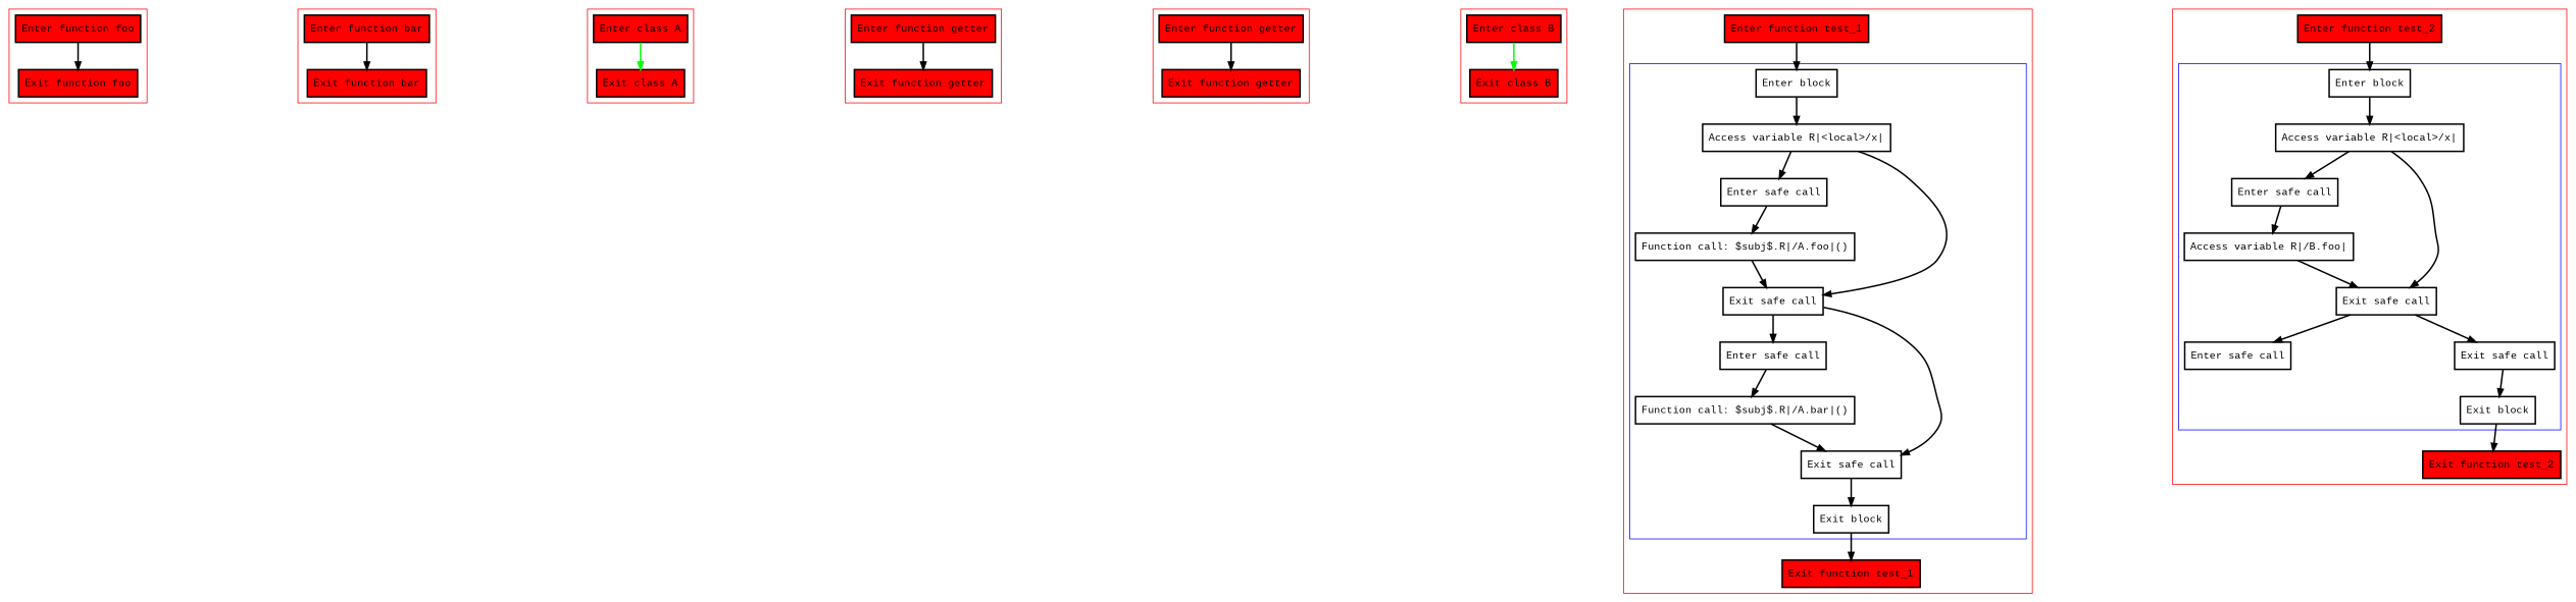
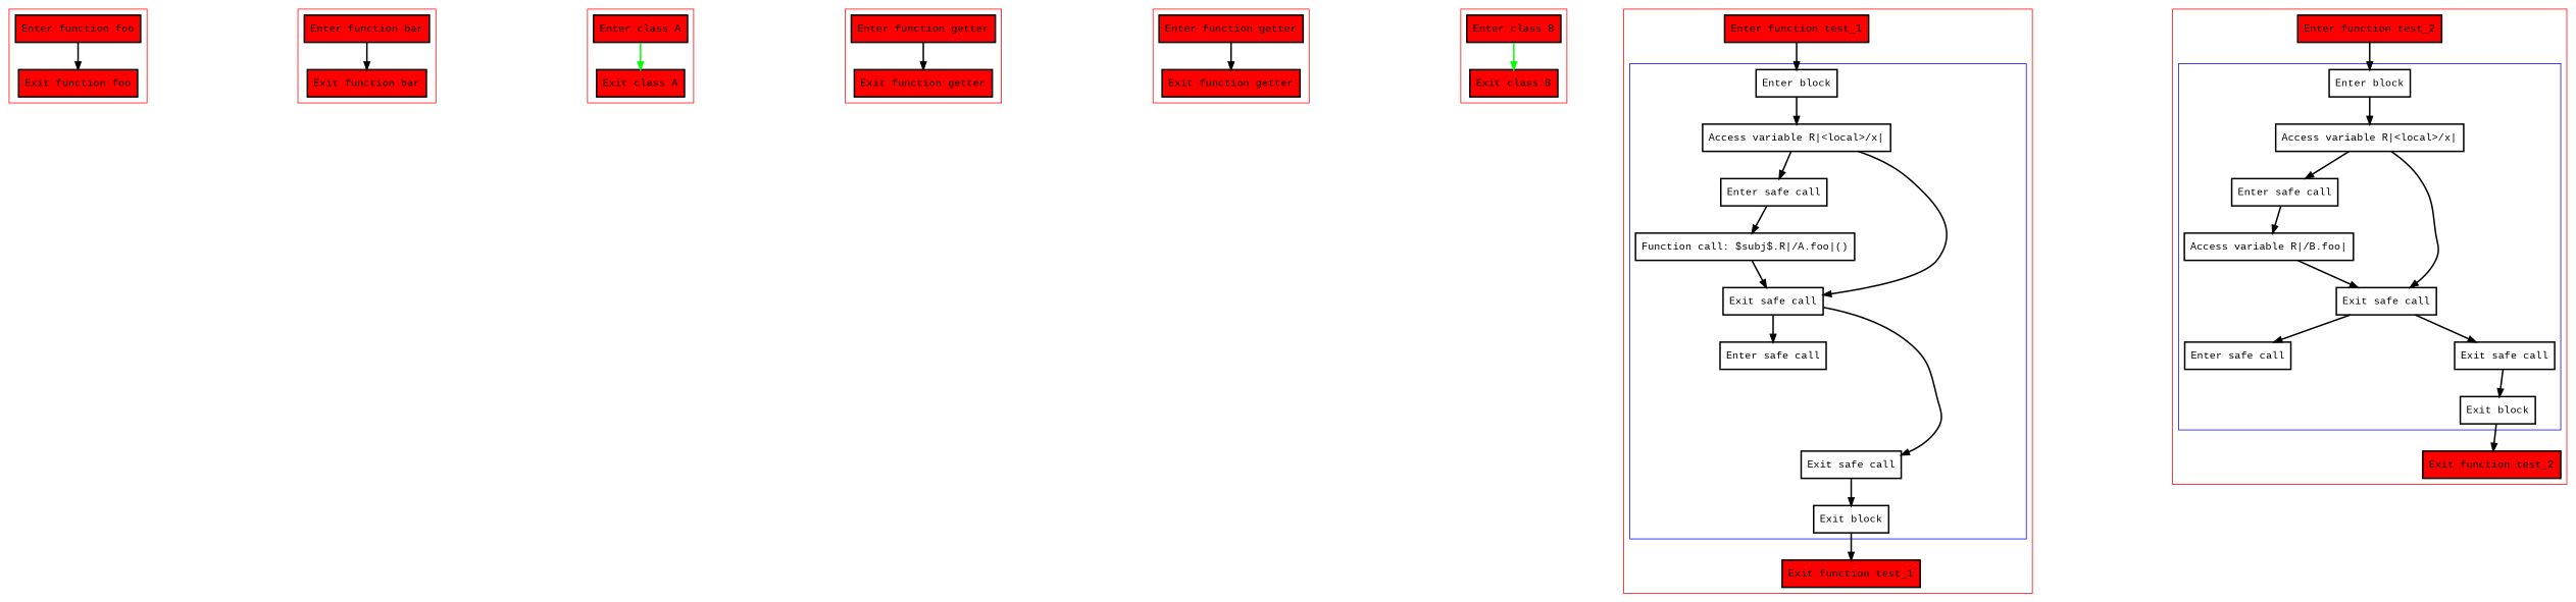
  digraph {
    fontname="Liberation Mono"
    nodesep=3
    node [fontname="Liberation Mono" penwidth=2 shape=box]
    edge [fontname="Liberation Mono" penwidth=2]
    n1 [fillcolor=red label="Enter function foo" style=filled]
    n2 [fillcolor=red label="Exit function foo" style=filled]
    n3 [fillcolor=red label="Enter function bar" style=filled]
    n4 [fillcolor=red label="Exit function bar" style=filled]
    n5 [fillcolor=red label="Enter class A" style=filled]
    n6 [fillcolor=red label="Exit class A" style=filled]
    n7 [fillcolor=red label="Enter function getter" style=filled]
    n8 [fillcolor=red label="Exit function getter" style=filled]
    n9 [fillcolor=red label="Enter function getter" style=filled]
    n10 [fillcolor=red label="Exit function getter" style=filled]
    n11 [fillcolor=red label="Enter class B" style=filled]
    n12 [fillcolor=red label="Exit class B" style=filled]
    n13 [label="Enter block"]
    n14 [label="Access variable R|<local>/x|"]
    n15 [label="Enter safe call"]
    n16 [label="Function call: $subj$.R|/A.foo|()"]
    n17 [label="Exit safe call"]
    n18 [label="Enter safe call"]
-   n19 [label="Function call: $subj$.R|/A.bar|()"]
    n20 [label="Exit safe call"]
    n21 [label="Exit block"]
    n22 [fillcolor=red label="Enter function test_1" style=filled]
    n23 [fillcolor=red label="Exit function test_1" style=filled]
    n24 [label="Enter block"]
    n25 [label="Access variable R|<local>/x|"]
    n26 [label="Enter safe call"]
    n27 [label="Access variable R|/B.foo|"]
    n28 [label="Exit safe call"]
    n29 [label="Enter safe call"]
    n30 [label="Exit safe call"]
    n31 [label="Exit block"]
    n32 [fillcolor=red label="Enter function test_2" style=filled]
    n33 [fillcolor=red label="Exit function test_2" style=filled]
    subgraph cluster_1 {
      color=red
      n1
      n2
    }
    subgraph cluster_2 {
      color=red
      n3
      n4
    }
    subgraph cluster_3 {
      color=red
      n5
      n6
    }
    subgraph cluster_4 {
      color=red
      n7
      n8
    }
    subgraph cluster_5 {
      color=red
      n9
      n10
    }
    subgraph cluster_6 {
      color=red
      n11
      n12
    }
    subgraph cluster_7 {
      color=red
      n22
      n23
      subgraph cluster_8 {
        color=blue
        n13
        n14
        n15
        n16
        n17
        n18
-       n19
        n20
        n21
      }
    }
    subgraph cluster_9 {
      color=red
      n32
      n33
      subgraph cluster_10 {
        color=blue
        n24
        n25
        n26
        n27
        n28
        n29
        n30
        n31
      }
    }
    n1 -> n2
    n3 -> n4
    n5 -> n6 [color=green]
    n7 -> n8
    n9 -> n10
    n11 -> n12 [color=green]
    n13 -> n14
    n14 -> n15
    n14 -> n17
    n15 -> n16
    n16 -> n17
    n17 -> n18
    n17 -> n20
-   n18 -> n19
-   n19 -> n20
    n20 -> n21
    n21 -> n23
    n22 -> n13
    n24 -> n25
    n25 -> n26
    n25 -> n28
    n26 -> n27
    n27 -> n28
    n28 -> n29
    n28 -> n30
    n30 -> n31
    n31 -> n33
    n32 -> n24
  }
